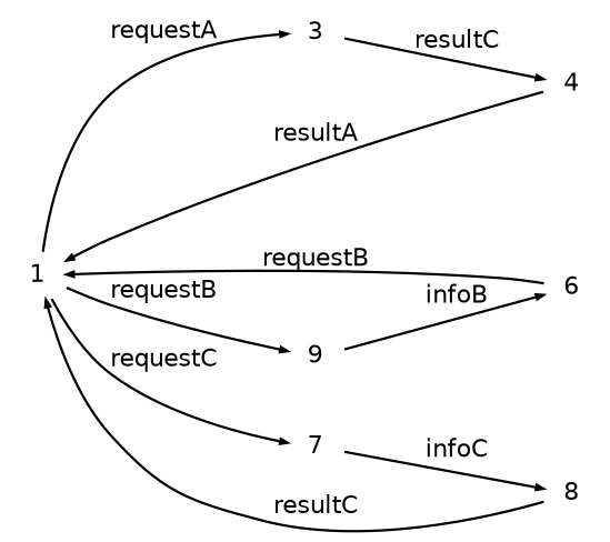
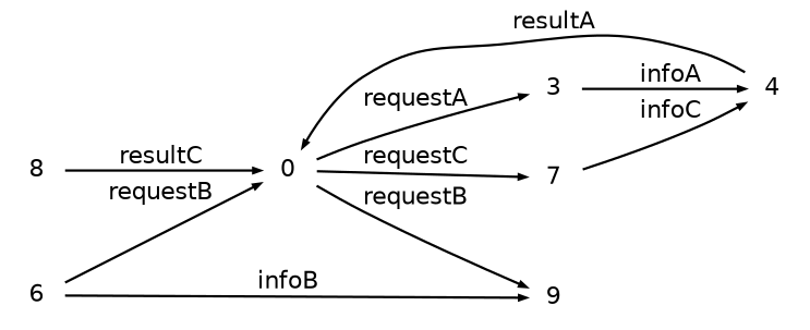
  digraph {
    rankdir=LR
    node [fontname=Helvetica fontsize=10 shape=plaintext]
    edge [arrowsize=0.3 fontname=Helvetica fontsize=10]
-   1 [height=.2 width=.3]
+   1 [height=.2 width=.3 label=0]
    3 [height=.2 width=.3]
    n3 [height=.2 label=9 width=.3]
    7 [height=.2 width=.3]
    4 [height=.2 width=.3]
    6 [height=.2 width=.3]
    8 [height=.2 width=.3]
    1 -> 3 [label=requestA]
    1 -> n3 [label=requestB]
    1 -> 7 [label=requestC]
-   3 -> 4 [label=resultC]
-   n3 -> 6 [label=infoB]
-   7 -> 8 [label=infoC]
+   3 -> 4 [label=infoA]
+   6 -> n3 [label=infoB]
+   7 -> 4 [label=infoC]
    4 -> 1 [label=resultA]
    6 -> 1 [label=requestB]
    8 -> 1 [label=resultC]
  }
